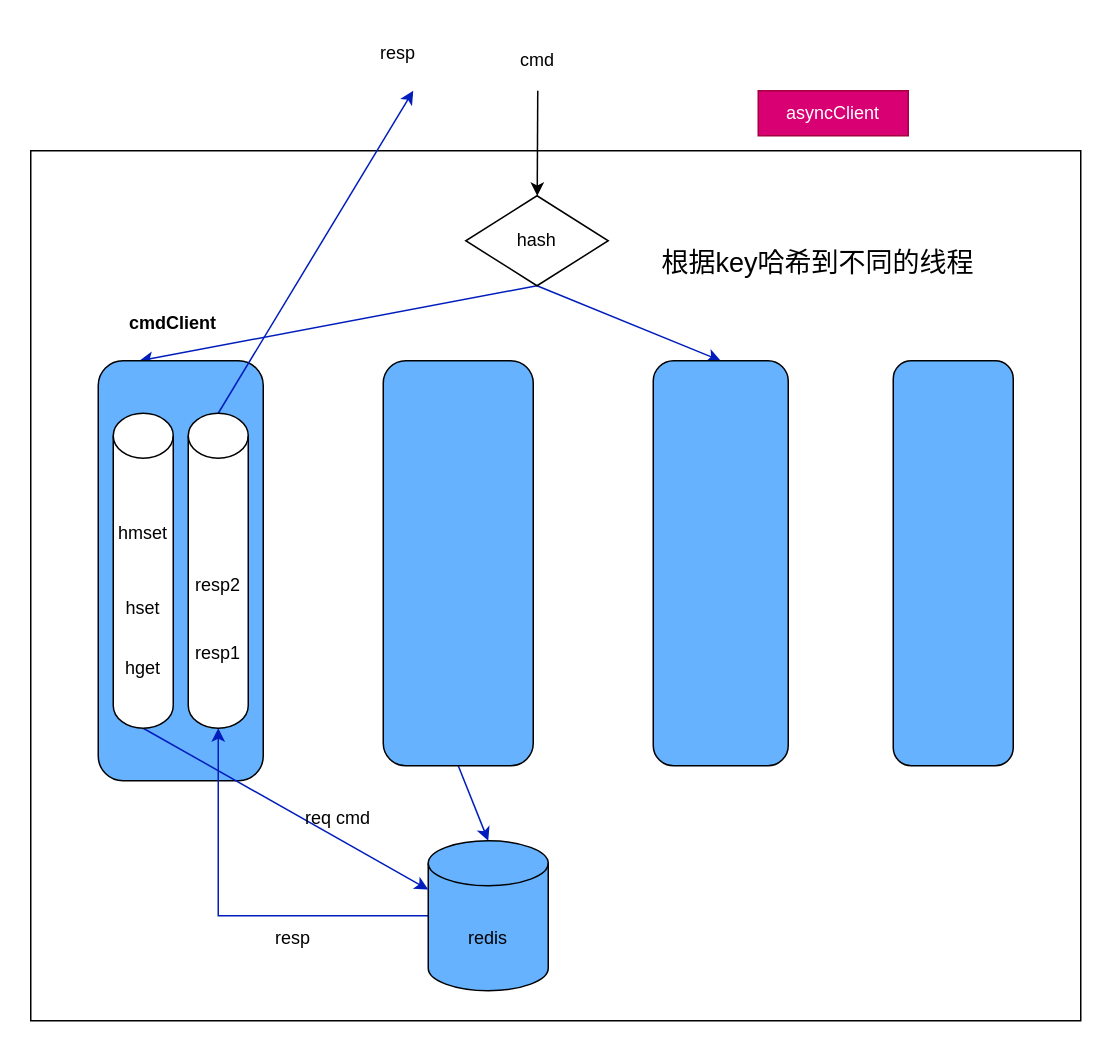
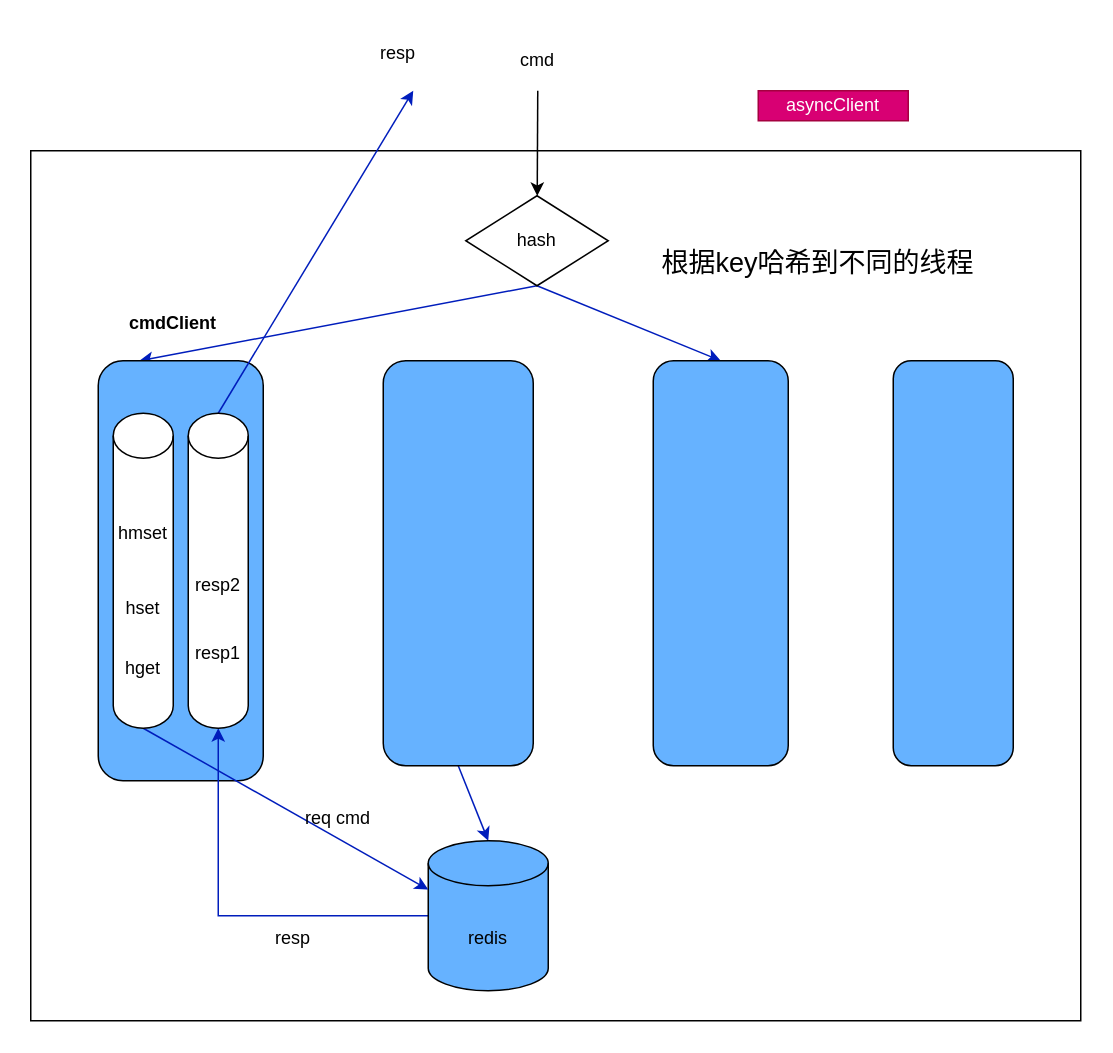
  <mxCell id="0" />
  <mxCell id="1" parent="0" />
  <mxCell id="2" value="" style="rounded=0;whiteSpace=wrap;html=1;" parent="1" vertex="1"><mxGeometry x="20" y="100" width="700" height="580" as="geometry" /></mxCell>
  <mxCell id="3" style="edgeStyle=none;rounded=0;orthogonalLoop=1;jettySize=auto;html=1;exitX=0.5;exitY=1;exitDx=0;exitDy=0;entryX=0.5;entryY=0;entryDx=0;entryDy=0;fontSize=18;fillColor=#0050ef;strokeColor=#001DBC;" parent="1" source="5" target="9" edge="1"><mxGeometry relative="1" as="geometry" /></mxCell>
  <mxCell id="4" style="edgeStyle=none;rounded=0;orthogonalLoop=1;jettySize=auto;html=1;exitX=0.5;exitY=1;exitDx=0;exitDy=0;entryX=0.25;entryY=0;entryDx=0;entryDy=0;fillColor=#0050ef;strokeColor=#001DBC;" edge="1" parent="1" source="5" target="6"><mxGeometry relative="1" as="geometry" /></mxCell>
  <mxCell id="5" value="hash" style="rhombus;whiteSpace=wrap;html=1;" parent="1" vertex="1"><mxGeometry x="310" y="130" width="95" height="60" as="geometry" /></mxCell>
  <mxCell id="6" value="" style="rounded=1;whiteSpace=wrap;html=1;fillColor=#66B2FF;" parent="1" vertex="1"><mxGeometry x="65" y="240" width="110" height="280" as="geometry" /></mxCell>
  <mxCell id="7" style="edgeStyle=none;rounded=0;orthogonalLoop=1;jettySize=auto;html=1;exitX=0.5;exitY=1;exitDx=0;exitDy=0;entryX=0.5;entryY=0;entryDx=0;entryDy=0;entryPerimeter=0;fontSize=18;fillColor=#0050ef;strokeColor=#001DBC;" parent="1" source="8" target="15" edge="1"><mxGeometry relative="1" as="geometry" /></mxCell>
  <mxCell id="8" value="" style="rounded=1;whiteSpace=wrap;html=1;fillColor=#66B2FF;" parent="1" vertex="1"><mxGeometry x="255" y="240" width="100" height="270" as="geometry" /></mxCell>
  <mxCell id="9" value="" style="rounded=1;whiteSpace=wrap;html=1;fillColor=#66B2FF;" parent="1" vertex="1"><mxGeometry x="435" y="240" width="90" height="270" as="geometry" /></mxCell>
  <mxCell id="10" value="" style="rounded=1;whiteSpace=wrap;html=1;fillColor=#66B2FF;" parent="1" vertex="1"><mxGeometry x="595" y="240" width="80" height="270" as="geometry" /></mxCell>
  <mxCell id="11" value="&lt;b&gt;cmdClient&lt;/b&gt;" style="text;html=1;strokeColor=none;fillColor=none;align=center;verticalAlign=middle;whiteSpace=wrap;rounded=0;" parent="1" vertex="1"><mxGeometry x="85" y="200" width="60" height="30" as="geometry" /></mxCell>
  <mxCell id="12" style="edgeStyle=none;rounded=0;orthogonalLoop=1;jettySize=auto;html=1;" parent="1" target="5" edge="1"><mxGeometry relative="1" as="geometry"><mxPoint x="358" y="60" as="sourcePoint" /></mxGeometry></mxCell>
  <mxCell id="13" value="cmd" style="text;html=1;strokeColor=none;fillColor=none;align=center;verticalAlign=middle;whiteSpace=wrap;rounded=0;" parent="1" vertex="1"><mxGeometry x="318.75" y="20" width="77.5" height="40" as="geometry" /></mxCell>
  <mxCell id="14" style="edgeStyle=orthogonalEdgeStyle;rounded=0;orthogonalLoop=1;jettySize=auto;html=1;exitX=0;exitY=0.5;exitDx=0;exitDy=0;exitPerimeter=0;entryX=0.5;entryY=1;entryDx=0;entryDy=0;entryPerimeter=0;fillColor=#0050ef;strokeColor=#001DBC;" edge="1" parent="1" source="15" target="22"><mxGeometry relative="1" as="geometry" /></mxCell>
  <mxCell id="15" value="" style="shape=cylinder3;whiteSpace=wrap;html=1;boundedLbl=1;backgroundOutline=1;size=15;fillColor=#66B2FF;" parent="1" vertex="1"><mxGeometry x="285" y="560" width="80" height="100" as="geometry" /></mxCell>
  <mxCell id="16" value="redis" style="text;html=1;strokeColor=none;fillColor=none;align=center;verticalAlign=middle;whiteSpace=wrap;rounded=0;" parent="1" vertex="1"><mxGeometry x="295" y="610" width="60" height="30" as="geometry" /></mxCell>
  <mxCell id="17" value="根据key哈希到不同的线程" style="text;html=1;strokeColor=none;fillColor=none;align=center;verticalAlign=middle;whiteSpace=wrap;rounded=0;fontSize=18;" parent="1" vertex="1"><mxGeometry x="435" y="160" width="220" height="30" as="geometry" /></mxCell>
- <mxCell id="18" value="asyncClient" style="text;html=1;strokeColor=#A50040;fillColor=#d80073;align=center;verticalAlign=middle;whiteSpace=wrap;rounded=0;fontColor=#ffffff;" vertex="1" parent="1"><mxGeometry x="505" y="60" width="100" height="30" as="geometry" /></mxCell>
+ <mxCell id="18" value="asyncClient" style="text;html=1;strokeColor=#A50040;fillColor=#d80073;align=center;verticalAlign=middle;whiteSpace=wrap;rounded=0;fontColor=#ffffff;" vertex="1" parent="1"><mxGeometry x="505" y="60" width="100" height="20" as="geometry" /></mxCell>
  <mxCell id="19" style="rounded=0;orthogonalLoop=1;jettySize=auto;html=1;exitX=0.5;exitY=1;exitDx=0;exitDy=0;exitPerimeter=0;entryX=0;entryY=0;entryDx=0;entryDy=32.5;entryPerimeter=0;fillColor=#0050ef;strokeColor=#001DBC;" edge="1" parent="1" source="20" target="15"><mxGeometry relative="1" as="geometry" /></mxCell>
  <mxCell id="20" value="" style="shape=cylinder3;whiteSpace=wrap;html=1;boundedLbl=1;backgroundOutline=1;size=15;" vertex="1" parent="1"><mxGeometry x="75" y="275" width="40" height="210" as="geometry" /></mxCell>
  <mxCell id="21" style="edgeStyle=none;rounded=0;orthogonalLoop=1;jettySize=auto;html=1;exitX=0.5;exitY=0;exitDx=0;exitDy=0;exitPerimeter=0;fillColor=#0050ef;strokeColor=#001DBC;" edge="1" parent="1" source="22"><mxGeometry relative="1" as="geometry"><mxPoint x="275" y="60" as="targetPoint" /></mxGeometry></mxCell>
  <mxCell id="22" value="" style="shape=cylinder3;whiteSpace=wrap;html=1;boundedLbl=1;backgroundOutline=1;size=15;" vertex="1" parent="1"><mxGeometry x="125" y="275" width="40" height="210" as="geometry" /></mxCell>
  <mxCell id="23" value="resp" style="text;html=1;strokeColor=none;fillColor=none;align=center;verticalAlign=middle;whiteSpace=wrap;rounded=0;" vertex="1" parent="1"><mxGeometry x="165" y="610" width="60" height="30" as="geometry" /></mxCell>
  <mxCell id="24" value="req cmd" style="text;html=1;strokeColor=none;fillColor=none;align=center;verticalAlign=middle;whiteSpace=wrap;rounded=0;" vertex="1" parent="1"><mxGeometry x="195" y="530" width="60" height="30" as="geometry" /></mxCell>
  <mxCell id="25" value="hget" style="text;html=1;strokeColor=none;fillColor=none;align=center;verticalAlign=middle;whiteSpace=wrap;rounded=0;" vertex="1" parent="1"><mxGeometry x="65" y="430" width="60" height="30" as="geometry" /></mxCell>
  <mxCell id="26" value="hset" style="text;html=1;strokeColor=none;fillColor=none;align=center;verticalAlign=middle;whiteSpace=wrap;rounded=0;" vertex="1" parent="1"><mxGeometry x="65" y="390" width="60" height="30" as="geometry" /></mxCell>
  <mxCell id="27" value="hmset" style="text;html=1;strokeColor=none;fillColor=none;align=center;verticalAlign=middle;whiteSpace=wrap;rounded=0;" vertex="1" parent="1"><mxGeometry x="65" y="340" width="60" height="30" as="geometry" /></mxCell>
  <mxCell id="28" value="resp1" style="text;html=1;strokeColor=none;fillColor=none;align=center;verticalAlign=middle;whiteSpace=wrap;rounded=0;" vertex="1" parent="1"><mxGeometry x="115" y="420" width="60" height="30" as="geometry" /></mxCell>
  <mxCell id="29" value="resp2" style="text;html=1;strokeColor=none;fillColor=none;align=center;verticalAlign=middle;whiteSpace=wrap;rounded=0;" vertex="1" parent="1"><mxGeometry x="115" y="375" width="60" height="30" as="geometry" /></mxCell>
  <mxCell id="30" value="resp" style="text;html=1;strokeColor=none;fillColor=none;align=center;verticalAlign=middle;whiteSpace=wrap;rounded=0;" vertex="1" parent="1"><mxGeometry x="235" y="20" width="60" height="30" as="geometry" /></mxCell>
